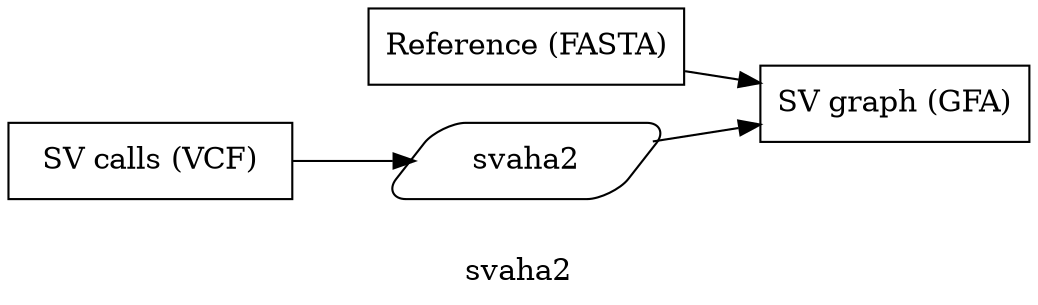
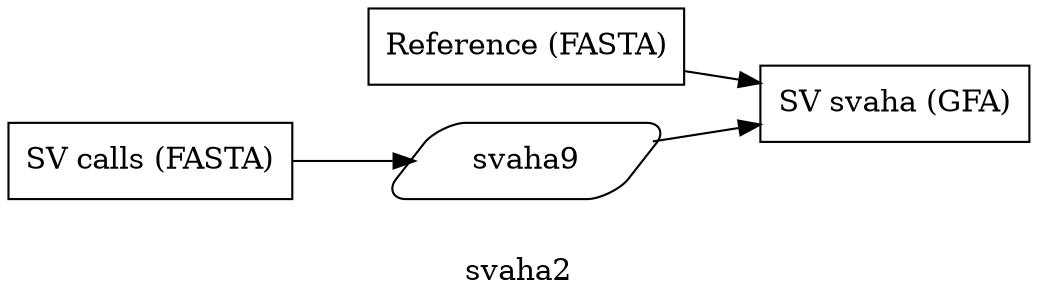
  digraph {
    label=svaha2
    rankdir=LR
    node [shape=box]
    n1 [label="Reference (FASTA)"]
-   n2 [label="SV graph (GFA)"]
-   n3 [label=svaha2 shape=parallelogram style=rounded]
-   n4 [label="SV calls (VCF)"]
+   n2 [label="SV svaha (GFA)"]
+   n3 [label=svaha9 shape=parallelogram style=rounded]
+   n4 [label="SV calls (FASTA)"]
    n1 -> n2
    n3 -> n2
    n4 -> n3
  }
